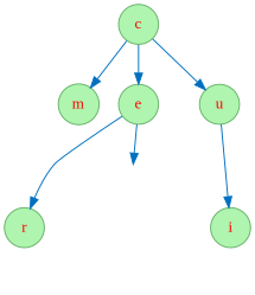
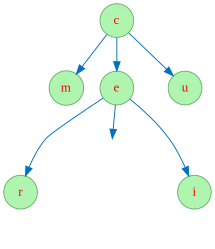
  digraph {
    fontname="Liberation Serif"
    node [color="#66B268" fillcolor="#AFF4AF" fontcolor=red fontname="Liberation Serif" shape=circle style=filled]
    edge [color="#0070BF" fontname="Liberation Serif"]
    n1 [label=c]
    n2 [label=m]
    n3 [label=e]
    n4 [label=u]
    n5 [label=r]
    n6 [label=i]
    l1528902577 [style=invis]
    n1 -> n2
    n1 -> n3
    n1 -> n4
    n3 -> n5
-   n4 -> n6
+   n3 -> n6
    n3 -> l1528902577
  }
